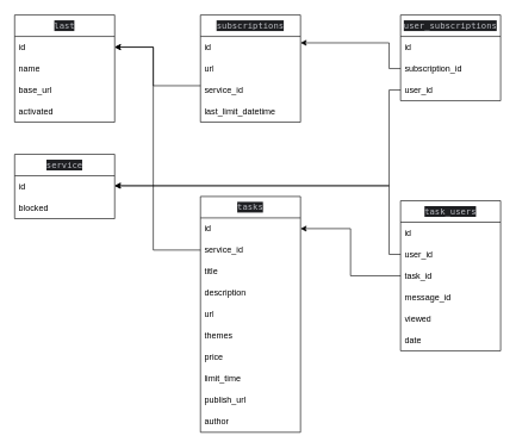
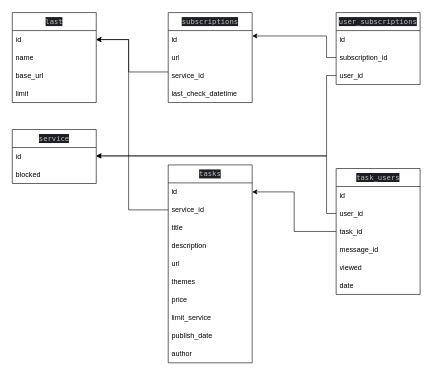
  <mxCell id="0" />
  <mxCell id="1" parent="0" />
  <mxCell id="2" value="&lt;div style=&quot;background-color: rgb(30, 31, 34); color: rgb(188, 190, 196); font-family: &amp;quot;JetBrains Mono&amp;quot;, monospace;&quot;&gt;service&lt;/div&gt;" style="swimlane;fontStyle=0;childLayout=stackLayout;horizontal=1;startSize=30;horizontalStack=0;resizeParent=1;resizeParentMax=0;resizeLast=0;collapsible=1;marginBottom=0;whiteSpace=wrap;html=1;" parent="1" vertex="1"><mxGeometry x="20" y="215" width="140" height="90" as="geometry" /></mxCell>
  <mxCell id="3" value="id" style="text;strokeColor=none;fillColor=none;align=left;verticalAlign=middle;spacingLeft=4;spacingRight=4;overflow=hidden;points=[[0,0.5],[1,0.5]];portConstraint=eastwest;rotatable=0;whiteSpace=wrap;html=1;" parent="2" vertex="1"><mxGeometry y="30" width="140" height="30" as="geometry" /></mxCell>
  <mxCell id="4" value="blocked" style="text;strokeColor=none;fillColor=none;align=left;verticalAlign=middle;spacingLeft=4;spacingRight=4;overflow=hidden;points=[[0,0.5],[1,0.5]];portConstraint=eastwest;rotatable=0;whiteSpace=wrap;html=1;" parent="2" vertex="1"><mxGeometry y="60" width="140" height="30" as="geometry" /></mxCell>
  <mxCell id="5" value="&lt;div style=&quot;background-color: rgb(30, 31, 34); color: rgb(188, 190, 196); font-family: &amp;quot;JetBrains Mono&amp;quot;, monospace;&quot;&gt;last&lt;/div&gt;" style="swimlane;fontStyle=0;childLayout=stackLayout;horizontal=1;startSize=30;horizontalStack=0;resizeParent=1;resizeParentMax=0;resizeLast=0;collapsible=1;marginBottom=0;whiteSpace=wrap;html=1;" parent="1" vertex="1"><mxGeometry x="20" y="20" width="140" height="150" as="geometry" /></mxCell>
  <mxCell id="6" value="id" style="text;strokeColor=none;fillColor=none;align=left;verticalAlign=middle;spacingLeft=4;spacingRight=4;overflow=hidden;points=[[0,0.5],[1,0.5]];portConstraint=eastwest;rotatable=0;whiteSpace=wrap;html=1;" parent="5" vertex="1"><mxGeometry y="30" width="140" height="30" as="geometry" /></mxCell>
  <mxCell id="7" value="name" style="text;strokeColor=none;fillColor=none;align=left;verticalAlign=middle;spacingLeft=4;spacingRight=4;overflow=hidden;points=[[0,0.5],[1,0.5]];portConstraint=eastwest;rotatable=0;whiteSpace=wrap;html=1;" parent="5" vertex="1"><mxGeometry y="60" width="140" height="30" as="geometry" /></mxCell>
  <mxCell id="8" value="base_url" style="text;strokeColor=none;fillColor=none;align=left;verticalAlign=middle;spacingLeft=4;spacingRight=4;overflow=hidden;points=[[0,0.5],[1,0.5]];portConstraint=eastwest;rotatable=0;whiteSpace=wrap;html=1;" parent="5" vertex="1"><mxGeometry y="90" width="140" height="30" as="geometry" /></mxCell>
- <mxCell id="9" value="activated" style="text;strokeColor=none;fillColor=none;align=left;verticalAlign=middle;spacingLeft=4;spacingRight=4;overflow=hidden;points=[[0,0.5],[1,0.5]];portConstraint=eastwest;rotatable=0;whiteSpace=wrap;html=1;" vertex="1" parent="5"><mxGeometry y="120" width="140" height="30" as="geometry" /></mxCell>
+ <mxCell id="9" value="limit" style="text;strokeColor=none;fillColor=none;align=left;verticalAlign=middle;spacingLeft=4;spacingRight=4;overflow=hidden;points=[[0,0.5],[1,0.5]];portConstraint=eastwest;rotatable=0;whiteSpace=wrap;html=1;" vertex="1" parent="5"><mxGeometry y="120" width="140" height="30" as="geometry" /></mxCell>
  <mxCell id="10" value="&lt;div style=&quot;background-color: rgb(30, 31, 34); color: rgb(188, 190, 196); font-family: &amp;quot;JetBrains Mono&amp;quot;, monospace;&quot;&gt;subscriptions&lt;/div&gt;" style="swimlane;fontStyle=0;childLayout=stackLayout;horizontal=1;startSize=30;horizontalStack=0;resizeParent=1;resizeParentMax=0;resizeLast=0;collapsible=1;marginBottom=0;whiteSpace=wrap;html=1;" vertex="1" parent="1"><mxGeometry x="280" y="20" width="140" height="150" as="geometry" /></mxCell>
  <mxCell id="11" value="id" style="text;strokeColor=none;fillColor=none;align=left;verticalAlign=middle;spacingLeft=4;spacingRight=4;overflow=hidden;points=[[0,0.5],[1,0.5]];portConstraint=eastwest;rotatable=0;whiteSpace=wrap;html=1;" vertex="1" parent="10"><mxGeometry y="30" width="140" height="30" as="geometry" /></mxCell>
  <mxCell id="12" value="url" style="text;strokeColor=none;fillColor=none;align=left;verticalAlign=middle;spacingLeft=4;spacingRight=4;overflow=hidden;points=[[0,0.5],[1,0.5]];portConstraint=eastwest;rotatable=0;whiteSpace=wrap;html=1;" vertex="1" parent="10"><mxGeometry y="60" width="140" height="30" as="geometry" /></mxCell>
  <mxCell id="13" value="service_id" style="text;strokeColor=none;fillColor=none;align=left;verticalAlign=middle;spacingLeft=4;spacingRight=4;overflow=hidden;points=[[0,0.5],[1,0.5]];portConstraint=eastwest;rotatable=0;whiteSpace=wrap;html=1;" vertex="1" parent="10"><mxGeometry y="90" width="140" height="30" as="geometry" /></mxCell>
- <mxCell id="14" value="last_limit_datetime" style="text;strokeColor=none;fillColor=none;align=left;verticalAlign=middle;spacingLeft=4;spacingRight=4;overflow=hidden;points=[[0,0.5],[1,0.5]];portConstraint=eastwest;rotatable=0;whiteSpace=wrap;html=1;" vertex="1" parent="10"><mxGeometry y="120" width="140" height="30" as="geometry" /></mxCell>
+ <mxCell id="14" value="last_check_datetime" style="text;strokeColor=none;fillColor=none;align=left;verticalAlign=middle;spacingLeft=4;spacingRight=4;overflow=hidden;points=[[0,0.5],[1,0.5]];portConstraint=eastwest;rotatable=0;whiteSpace=wrap;html=1;" vertex="1" parent="10"><mxGeometry y="120" width="140" height="30" as="geometry" /></mxCell>
  <mxCell id="15" value="&lt;div style=&quot;background-color: rgb(30, 31, 34); color: rgb(188, 190, 196); font-family: &amp;quot;JetBrains Mono&amp;quot;, monospace;&quot;&gt;user_subscriptions&lt;/div&gt;" style="swimlane;fontStyle=0;childLayout=stackLayout;horizontal=1;startSize=30;horizontalStack=0;resizeParent=1;resizeParentMax=0;resizeLast=0;collapsible=1;marginBottom=0;whiteSpace=wrap;html=1;" vertex="1" parent="1"><mxGeometry x="560" y="20" width="140" height="120" as="geometry" /></mxCell>
  <mxCell id="16" value="id" style="text;strokeColor=none;fillColor=none;align=left;verticalAlign=middle;spacingLeft=4;spacingRight=4;overflow=hidden;points=[[0,0.5],[1,0.5]];portConstraint=eastwest;rotatable=0;whiteSpace=wrap;html=1;" vertex="1" parent="15"><mxGeometry y="30" width="140" height="30" as="geometry" /></mxCell>
  <mxCell id="17" value="subscription_id" style="text;strokeColor=none;fillColor=none;align=left;verticalAlign=middle;spacingLeft=4;spacingRight=4;overflow=hidden;points=[[0,0.5],[1,0.5]];portConstraint=eastwest;rotatable=0;whiteSpace=wrap;html=1;" vertex="1" parent="15"><mxGeometry y="60" width="140" height="30" as="geometry" /></mxCell>
  <mxCell id="18" value="user_id" style="text;strokeColor=none;fillColor=none;align=left;verticalAlign=middle;spacingLeft=4;spacingRight=4;overflow=hidden;points=[[0,0.5],[1,0.5]];portConstraint=eastwest;rotatable=0;whiteSpace=wrap;html=1;" vertex="1" parent="15"><mxGeometry y="90" width="140" height="30" as="geometry" /></mxCell>
  <mxCell id="19" style="edgeStyle=orthogonalEdgeStyle;rounded=0;orthogonalLoop=1;jettySize=auto;html=1;" edge="1" parent="1" source="13" target="6"><mxGeometry relative="1" as="geometry"><Array as="points"><mxPoint x="214" y="119" /><mxPoint x="214" y="65" /></Array></mxGeometry></mxCell>
  <mxCell id="20" style="edgeStyle=orthogonalEdgeStyle;rounded=0;orthogonalLoop=1;jettySize=auto;html=1;" edge="1" parent="1" source="17" target="11"><mxGeometry relative="1" as="geometry"><Array as="points"><mxPoint x="544" y="95" /><mxPoint x="544" y="59" /></Array></mxGeometry></mxCell>
  <mxCell id="21" style="edgeStyle=orthogonalEdgeStyle;rounded=0;orthogonalLoop=1;jettySize=auto;html=1;" edge="1" parent="1" source="18" target="3"><mxGeometry relative="1" as="geometry"><Array as="points"><mxPoint x="544" y="125" /><mxPoint x="544" y="259" /></Array></mxGeometry></mxCell>
  <mxCell id="22" value="&lt;div style=&quot;background-color: rgb(30, 31, 34); color: rgb(188, 190, 196); font-family: &amp;quot;JetBrains Mono&amp;quot;, monospace;&quot;&gt;tasks&lt;/div&gt;" style="swimlane;fontStyle=0;childLayout=stackLayout;horizontal=1;startSize=30;horizontalStack=0;resizeParent=1;resizeParentMax=0;resizeLast=0;collapsible=1;marginBottom=0;whiteSpace=wrap;html=1;" vertex="1" parent="1"><mxGeometry x="280" y="274" width="140" height="330" as="geometry" /></mxCell>
  <mxCell id="23" value="id" style="text;strokeColor=none;fillColor=none;align=left;verticalAlign=middle;spacingLeft=4;spacingRight=4;overflow=hidden;points=[[0,0.5],[1,0.5]];portConstraint=eastwest;rotatable=0;whiteSpace=wrap;html=1;" vertex="1" parent="22"><mxGeometry y="30" width="140" height="30" as="geometry" /></mxCell>
  <mxCell id="24" value="service_id" style="text;strokeColor=none;fillColor=none;align=left;verticalAlign=middle;spacingLeft=4;spacingRight=4;overflow=hidden;points=[[0,0.5],[1,0.5]];portConstraint=eastwest;rotatable=0;whiteSpace=wrap;html=1;" vertex="1" parent="22"><mxGeometry y="60" width="140" height="30" as="geometry" /></mxCell>
  <mxCell id="25" value="title" style="text;strokeColor=none;fillColor=none;align=left;verticalAlign=middle;spacingLeft=4;spacingRight=4;overflow=hidden;points=[[0,0.5],[1,0.5]];portConstraint=eastwest;rotatable=0;whiteSpace=wrap;html=1;" vertex="1" parent="22"><mxGeometry y="90" width="140" height="30" as="geometry" /></mxCell>
  <mxCell id="26" value="description" style="text;strokeColor=none;fillColor=none;align=left;verticalAlign=middle;spacingLeft=4;spacingRight=4;overflow=hidden;points=[[0,0.5],[1,0.5]];portConstraint=eastwest;rotatable=0;whiteSpace=wrap;html=1;" vertex="1" parent="22"><mxGeometry y="120" width="140" height="30" as="geometry" /></mxCell>
  <mxCell id="27" value="url" style="text;strokeColor=none;fillColor=none;align=left;verticalAlign=middle;spacingLeft=4;spacingRight=4;overflow=hidden;points=[[0,0.5],[1,0.5]];portConstraint=eastwest;rotatable=0;whiteSpace=wrap;html=1;" vertex="1" parent="22"><mxGeometry y="150" width="140" height="30" as="geometry" /></mxCell>
  <mxCell id="28" value="themes" style="text;strokeColor=none;fillColor=none;align=left;verticalAlign=middle;spacingLeft=4;spacingRight=4;overflow=hidden;points=[[0,0.5],[1,0.5]];portConstraint=eastwest;rotatable=0;whiteSpace=wrap;html=1;" vertex="1" parent="22"><mxGeometry y="180" width="140" height="30" as="geometry" /></mxCell>
  <mxCell id="29" value="price" style="text;strokeColor=none;fillColor=none;align=left;verticalAlign=middle;spacingLeft=4;spacingRight=4;overflow=hidden;points=[[0,0.5],[1,0.5]];portConstraint=eastwest;rotatable=0;whiteSpace=wrap;html=1;" vertex="1" parent="22"><mxGeometry y="210" width="140" height="30" as="geometry" /></mxCell>
- <mxCell id="30" value="limit_time" style="text;strokeColor=none;fillColor=none;align=left;verticalAlign=middle;spacingLeft=4;spacingRight=4;overflow=hidden;points=[[0,0.5],[1,0.5]];portConstraint=eastwest;rotatable=0;whiteSpace=wrap;html=1;" vertex="1" parent="22"><mxGeometry y="240" width="140" height="30" as="geometry" /></mxCell>
- <mxCell id="31" value="publish_url" style="text;strokeColor=none;fillColor=none;align=left;verticalAlign=middle;spacingLeft=4;spacingRight=4;overflow=hidden;points=[[0,0.5],[1,0.5]];portConstraint=eastwest;rotatable=0;whiteSpace=wrap;html=1;" vertex="1" parent="22"><mxGeometry y="270" width="140" height="30" as="geometry" /></mxCell>
+ <mxCell id="30" value="limit_service" style="text;strokeColor=none;fillColor=none;align=left;verticalAlign=middle;spacingLeft=4;spacingRight=4;overflow=hidden;points=[[0,0.5],[1,0.5]];portConstraint=eastwest;rotatable=0;whiteSpace=wrap;html=1;" vertex="1" parent="22"><mxGeometry y="240" width="140" height="30" as="geometry" /></mxCell>
+ <mxCell id="31" value="publish_date" style="text;strokeColor=none;fillColor=none;align=left;verticalAlign=middle;spacingLeft=4;spacingRight=4;overflow=hidden;points=[[0,0.5],[1,0.5]];portConstraint=eastwest;rotatable=0;whiteSpace=wrap;html=1;" vertex="1" parent="22"><mxGeometry y="270" width="140" height="30" as="geometry" /></mxCell>
  <mxCell id="32" value="author" style="text;strokeColor=none;fillColor=none;align=left;verticalAlign=middle;spacingLeft=4;spacingRight=4;overflow=hidden;points=[[0,0.5],[1,0.5]];portConstraint=eastwest;rotatable=0;whiteSpace=wrap;html=1;" vertex="1" parent="22"><mxGeometry y="300" width="140" height="30" as="geometry" /></mxCell>
  <mxCell id="33" value="&lt;div style=&quot;background-color: rgb(30, 31, 34); color: rgb(188, 190, 196); font-family: &amp;quot;JetBrains Mono&amp;quot;, monospace;&quot;&gt;task_users&lt;/div&gt;" style="swimlane;fontStyle=0;childLayout=stackLayout;horizontal=1;startSize=30;horizontalStack=0;resizeParent=1;resizeParentMax=0;resizeLast=0;collapsible=1;marginBottom=0;whiteSpace=wrap;html=1;" vertex="1" parent="1"><mxGeometry x="560" y="280" width="140" height="210" as="geometry" /></mxCell>
  <mxCell id="34" value="id" style="text;strokeColor=none;fillColor=none;align=left;verticalAlign=middle;spacingLeft=4;spacingRight=4;overflow=hidden;points=[[0,0.5],[1,0.5]];portConstraint=eastwest;rotatable=0;whiteSpace=wrap;html=1;" vertex="1" parent="33"><mxGeometry y="30" width="140" height="30" as="geometry" /></mxCell>
  <mxCell id="35" value="user_id" style="text;strokeColor=none;fillColor=none;align=left;verticalAlign=middle;spacingLeft=4;spacingRight=4;overflow=hidden;points=[[0,0.5],[1,0.5]];portConstraint=eastwest;rotatable=0;whiteSpace=wrap;html=1;" vertex="1" parent="33"><mxGeometry y="60" width="140" height="30" as="geometry" /></mxCell>
  <mxCell id="36" value="task_id" style="text;strokeColor=none;fillColor=none;align=left;verticalAlign=middle;spacingLeft=4;spacingRight=4;overflow=hidden;points=[[0,0.5],[1,0.5]];portConstraint=eastwest;rotatable=0;whiteSpace=wrap;html=1;" vertex="1" parent="33"><mxGeometry y="90" width="140" height="30" as="geometry" /></mxCell>
  <mxCell id="37" value="message_id" style="text;strokeColor=none;fillColor=none;align=left;verticalAlign=middle;spacingLeft=4;spacingRight=4;overflow=hidden;points=[[0,0.5],[1,0.5]];portConstraint=eastwest;rotatable=0;whiteSpace=wrap;html=1;" vertex="1" parent="33"><mxGeometry y="120" width="140" height="30" as="geometry" /></mxCell>
  <mxCell id="38" value="viewed" style="text;strokeColor=none;fillColor=none;align=left;verticalAlign=middle;spacingLeft=4;spacingRight=4;overflow=hidden;points=[[0,0.5],[1,0.5]];portConstraint=eastwest;rotatable=0;whiteSpace=wrap;html=1;" vertex="1" parent="33"><mxGeometry y="150" width="140" height="30" as="geometry" /></mxCell>
  <mxCell id="39" value="date" style="text;strokeColor=none;fillColor=none;align=left;verticalAlign=middle;spacingLeft=4;spacingRight=4;overflow=hidden;points=[[0,0.5],[1,0.5]];portConstraint=eastwest;rotatable=0;whiteSpace=wrap;html=1;" vertex="1" parent="33"><mxGeometry y="180" width="140" height="30" as="geometry" /></mxCell>
  <mxCell id="40" style="edgeStyle=orthogonalEdgeStyle;rounded=0;orthogonalLoop=1;jettySize=auto;html=1;" edge="1" parent="1" source="35" target="3"><mxGeometry relative="1" as="geometry"><Array as="points"><mxPoint x="544" y="355" /><mxPoint x="544" y="259" /></Array></mxGeometry></mxCell>
  <mxCell id="41" style="edgeStyle=orthogonalEdgeStyle;rounded=0;orthogonalLoop=1;jettySize=auto;html=1;" edge="1" parent="1" source="36" target="23"><mxGeometry relative="1" as="geometry" /></mxCell>
  <mxCell id="42" style="edgeStyle=orthogonalEdgeStyle;rounded=0;orthogonalLoop=1;jettySize=auto;html=1;" edge="1" parent="1" source="24" target="6"><mxGeometry relative="1" as="geometry"><Array as="points"><mxPoint x="214" y="349" /><mxPoint x="214" y="65" /></Array></mxGeometry></mxCell>
